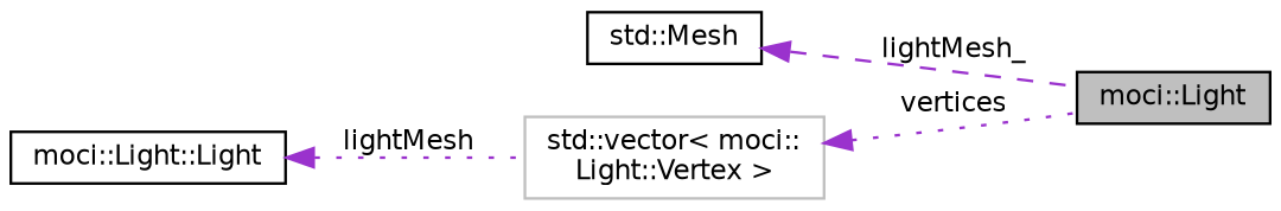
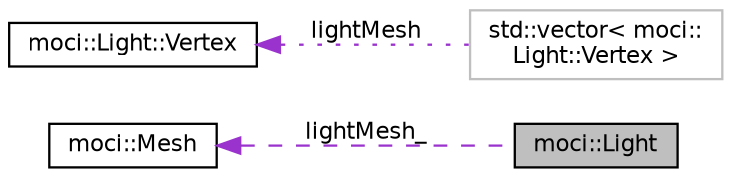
  digraph {
    rankdir=LR
    node [color=black fillcolor=white fontname=Helvetica fontsize=10 shape=record style=filled]
    edge [color=darkorchid3 dir=back fontname=Helvetica fontsize=10 labelfontname=Helvetica labelfontsize=10 style=dotted]
    n1 [fillcolor=grey75 fontcolor=black height=0.2 label="moci::Light" width=0.4]
-   n2 [height=0.2 label="std::Mesh" width=0.4]
+   n2 [height=0.2 label="moci::Mesh" width=0.4]
    n3 [color=grey75 height=0.2 label="std::vector\< moci::\lLight::Vertex \>" width=0.4]
-   n4 [height=0.2 label="moci::Light::Light" width=0.4]
+   n4 [height=0.2 label="moci::Light::Vertex" width=0.4]
    n2 -> n1 [label=" lightMesh_" style=dashed]
-   n3 -> n1 [label=" vertices"]
    n4 -> n3 [label=" lightMesh"]
  }
